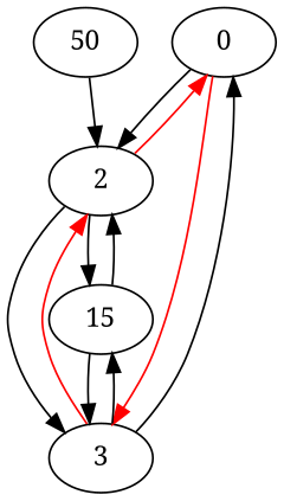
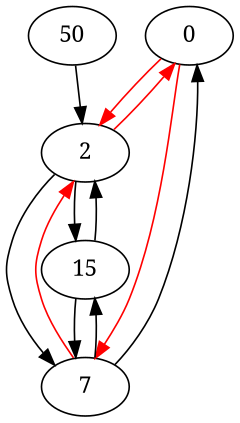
  digraph {
    fontname="Noto Serif"
    rankdir=TB
    node [fontname="Noto Serif"]
    edge [fontname="Noto Serif"]
    n1 [label=0]
    2
-   3
+   3 [label=7]
    n4 [label=15]
    50
-   n1 -> 2 [color=black]
+   n1 -> 2 [color=red]
    n1 -> 3 [color=red]
    2 -> n1 [color=red]
    2 -> 3
    2 -> n4
    3 -> n1
    3 -> 2 [color=red]
    3 -> n4
    n4 -> 2
    n4 -> 3
    50 -> 2
  }
